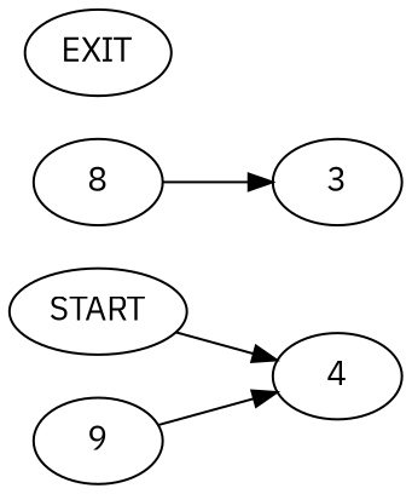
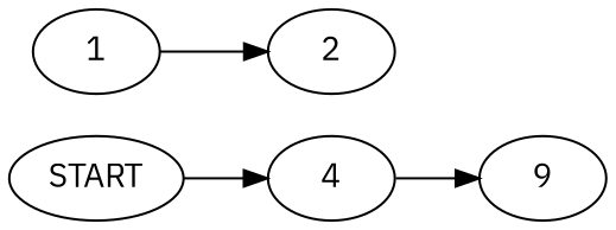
  digraph {
    fontname="IBM Plex Sans"
    rankdir=LR
    node [fontname="IBM Plex Sans"]
    edge [fontname="IBM Plex Sans"]
    n1 [label=START]
    4
-   1 [label=8]
-   2 [label=3]
+   1
+   2
    n5 [label=9]
-   n6 [label=EXIT]
    n1 -> 4
-   n5 -> 4
+   4 -> n5
    1 -> 2
  }
